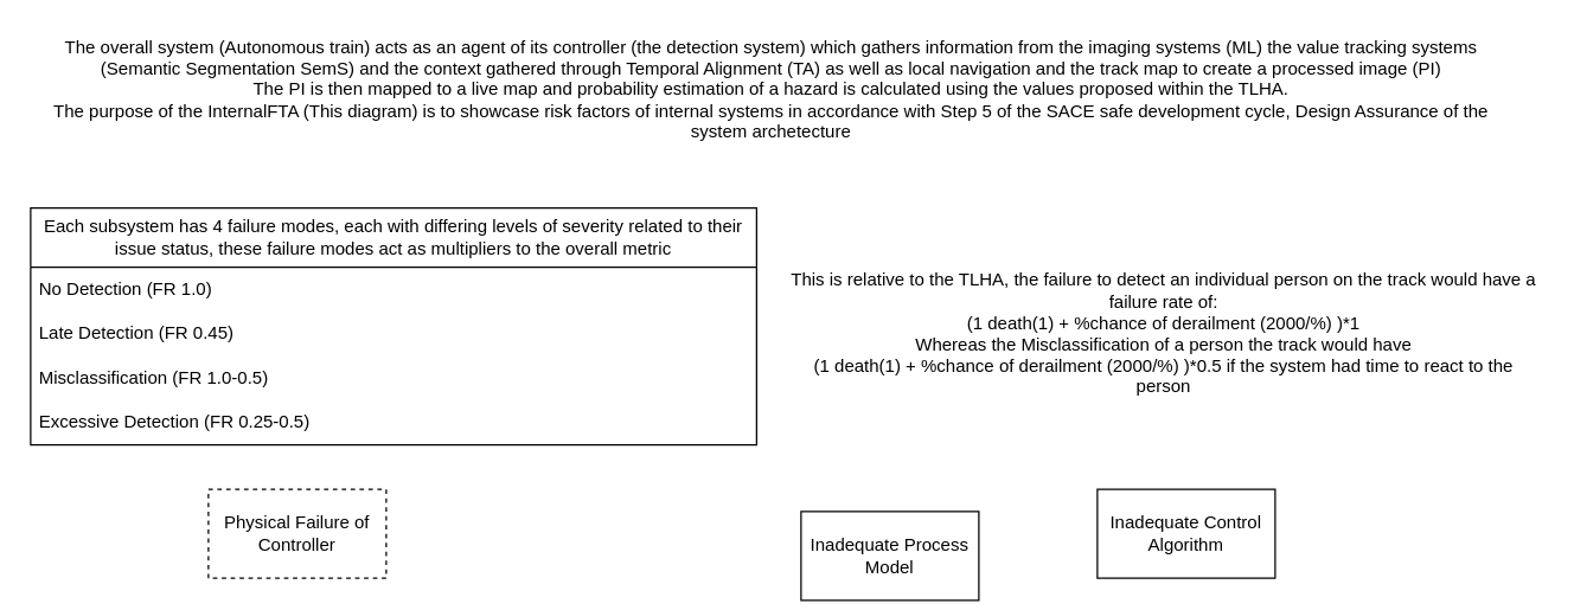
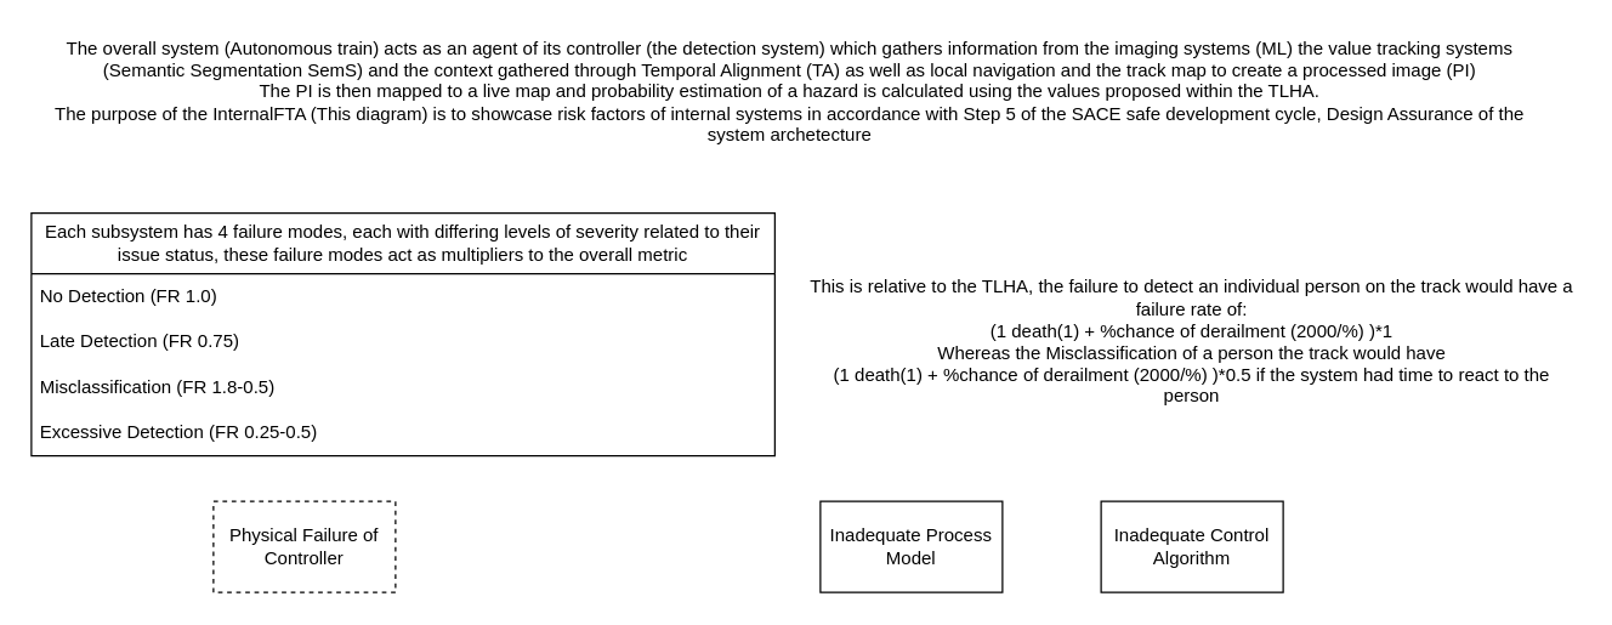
  <mxCell id="0" />
  <mxCell id="1" parent="0" />
  <mxCell id="2" value="Physical Failure of Controller" style="rounded=0;whiteSpace=wrap;html=1;dashed=1;" vertex="1" parent="1"><mxGeometry x="140" y="330" width="120" height="60" as="geometry" /></mxCell>
- <mxCell id="3" value="Inadequate Process Model" style="rounded=0;whiteSpace=wrap;html=1;" vertex="1" parent="1"><mxGeometry x="540" y="345" width="120" height="60" as="geometry" /></mxCell>
- <mxCell id="4" value="Inadequate Control Algorithm" style="rounded=0;whiteSpace=wrap;html=1;" vertex="1" parent="1"><mxGeometry x="740" y="330" width="120" height="60" as="geometry" /></mxCell>
+ <mxCell id="3" value="Inadequate Process Model" style="rounded=0;whiteSpace=wrap;html=1;" vertex="1" parent="1"><mxGeometry x="540" y="330" width="120" height="60" as="geometry" /></mxCell>
+ <mxCell id="4" value="Inadequate Control Algorithm" style="rounded=0;whiteSpace=wrap;html=1;" vertex="1" parent="1"><mxGeometry x="725" y="330" width="120" height="60" as="geometry" /></mxCell>
  <mxCell id="5" value="Each subsystem has 4 failure modes, each with differing levels of severity related to their issue status, these failure modes act as multipliers to the overall metric" style="swimlane;fontStyle=0;childLayout=stackLayout;horizontal=1;startSize=40;horizontalStack=0;resizeParent=1;resizeParentMax=0;resizeLast=0;collapsible=1;marginBottom=0;whiteSpace=wrap;html=1;" vertex="1" parent="1"><mxGeometry x="20" y="140" width="490" height="160" as="geometry" /></mxCell>
  <mxCell id="6" value="No Detection (FR 1.0)" style="text;strokeColor=none;fillColor=none;align=left;verticalAlign=middle;spacingLeft=4;spacingRight=4;overflow=hidden;points=[[0,0.5],[1,0.5]];portConstraint=eastwest;rotatable=0;whiteSpace=wrap;html=1;" vertex="1" parent="5"><mxGeometry y="40" width="490" height="30" as="geometry" /></mxCell>
- <mxCell id="7" value="Late Detection (FR 0.45)" style="text;strokeColor=none;fillColor=none;align=left;verticalAlign=middle;spacingLeft=4;spacingRight=4;overflow=hidden;points=[[0,0.5],[1,0.5]];portConstraint=eastwest;rotatable=0;whiteSpace=wrap;html=1;" vertex="1" parent="5"><mxGeometry y="70" width="490" height="30" as="geometry" /></mxCell>
- <mxCell id="8" value="Misclassification (FR 1.0-0.5)" style="text;strokeColor=none;fillColor=none;align=left;verticalAlign=middle;spacingLeft=4;spacingRight=4;overflow=hidden;points=[[0,0.5],[1,0.5]];portConstraint=eastwest;rotatable=0;whiteSpace=wrap;html=1;" vertex="1" parent="5"><mxGeometry y="100" width="490" height="30" as="geometry" /></mxCell>
+ <mxCell id="7" value="Late Detection (FR 0.75)" style="text;strokeColor=none;fillColor=none;align=left;verticalAlign=middle;spacingLeft=4;spacingRight=4;overflow=hidden;points=[[0,0.5],[1,0.5]];portConstraint=eastwest;rotatable=0;whiteSpace=wrap;html=1;" vertex="1" parent="5"><mxGeometry y="70" width="490" height="30" as="geometry" /></mxCell>
+ <mxCell id="8" value="Misclassification (FR 1.8-0.5)" style="text;strokeColor=none;fillColor=none;align=left;verticalAlign=middle;spacingLeft=4;spacingRight=4;overflow=hidden;points=[[0,0.5],[1,0.5]];portConstraint=eastwest;rotatable=0;whiteSpace=wrap;html=1;" vertex="1" parent="5"><mxGeometry y="100" width="490" height="30" as="geometry" /></mxCell>
  <mxCell id="9" value="Excessive Detection (FR 0.25-0.5)" style="text;strokeColor=none;fillColor=none;align=left;verticalAlign=middle;spacingLeft=4;spacingRight=4;overflow=hidden;points=[[0,0.5],[1,0.5]];portConstraint=eastwest;rotatable=0;whiteSpace=wrap;html=1;" vertex="1" parent="5"><mxGeometry y="130" width="490" height="30" as="geometry" /></mxCell>
  <mxCell id="10" value="&lt;div&gt;This is relative to the TLHA, the failure to detect an individual person on the track would have a failure rate of:&lt;/div&gt;&lt;div&gt;(1 death(1) + %chance of derailment (2000/%) )*1&lt;/div&gt;&lt;div&gt;Whereas the Misclassification of a person the track would have&lt;br&gt;&lt;/div&gt;&lt;div&gt;(1 death(1) + %chance of derailment (2000/%) )*0.5 if the system had time to react to the person&lt;br&gt;&lt;/div&gt;" style="text;html=1;strokeColor=none;fillColor=none;align=center;verticalAlign=middle;whiteSpace=wrap;rounded=0;" vertex="1" parent="1"><mxGeometry x="530" y="160" width="510" height="130" as="geometry" /></mxCell>
  <mxCell id="11" value="&lt;div&gt;The overall system (Autonomous train) acts as an agent of its controller (the detection system) which gathers information from the imaging systems (ML) the value tracking systems (Semantic Segmentation SemS) and the context gathered through Temporal Alignment (TA) as well as local navigation and the track map to create a processed image (PI) &lt;br&gt;&lt;/div&gt;&lt;div&gt;The PI is then mapped to a live map and probability estimation of a hazard is calculated using the values proposed within the TLHA.&lt;/div&gt;&lt;div&gt;The purpose of the InternalFTA (This diagram) is to showcase risk factors of internal systems in accordance with Step 5 of the SACE safe development cycle, Design Assurance of the system archetecture&lt;br&gt;&lt;/div&gt;" style="text;html=1;strokeColor=none;fillColor=none;align=center;verticalAlign=middle;whiteSpace=wrap;rounded=0;" vertex="1" parent="1"><mxGeometry x="20" width="1000" height="80" as="geometry" y="20" /></mxCell>
